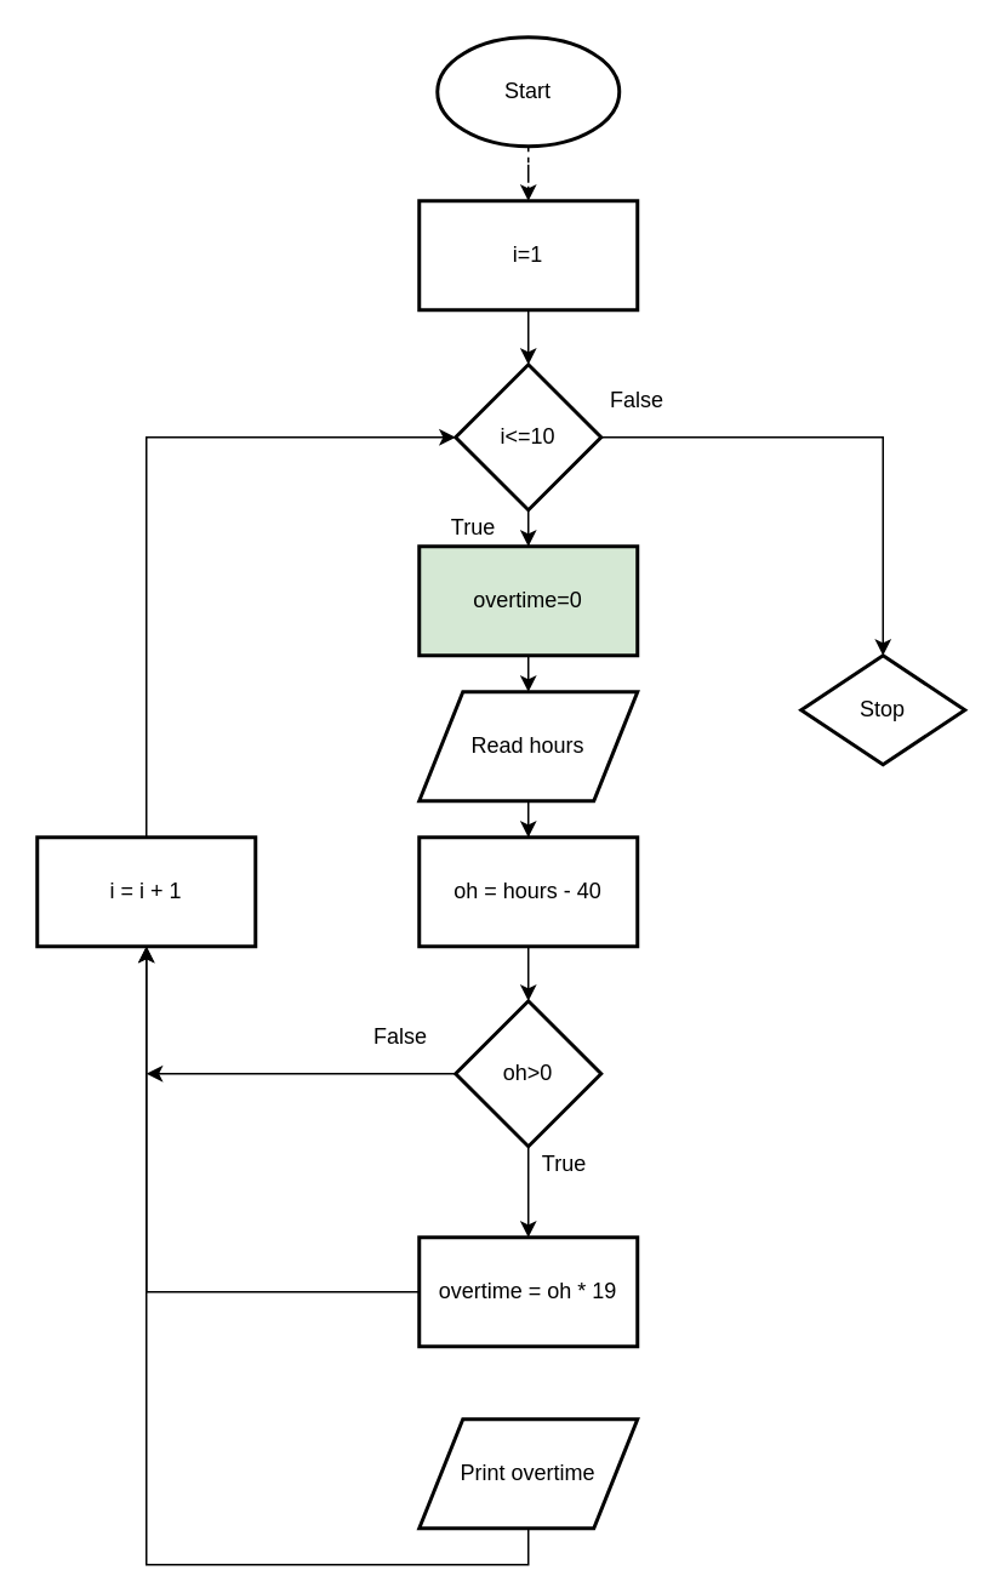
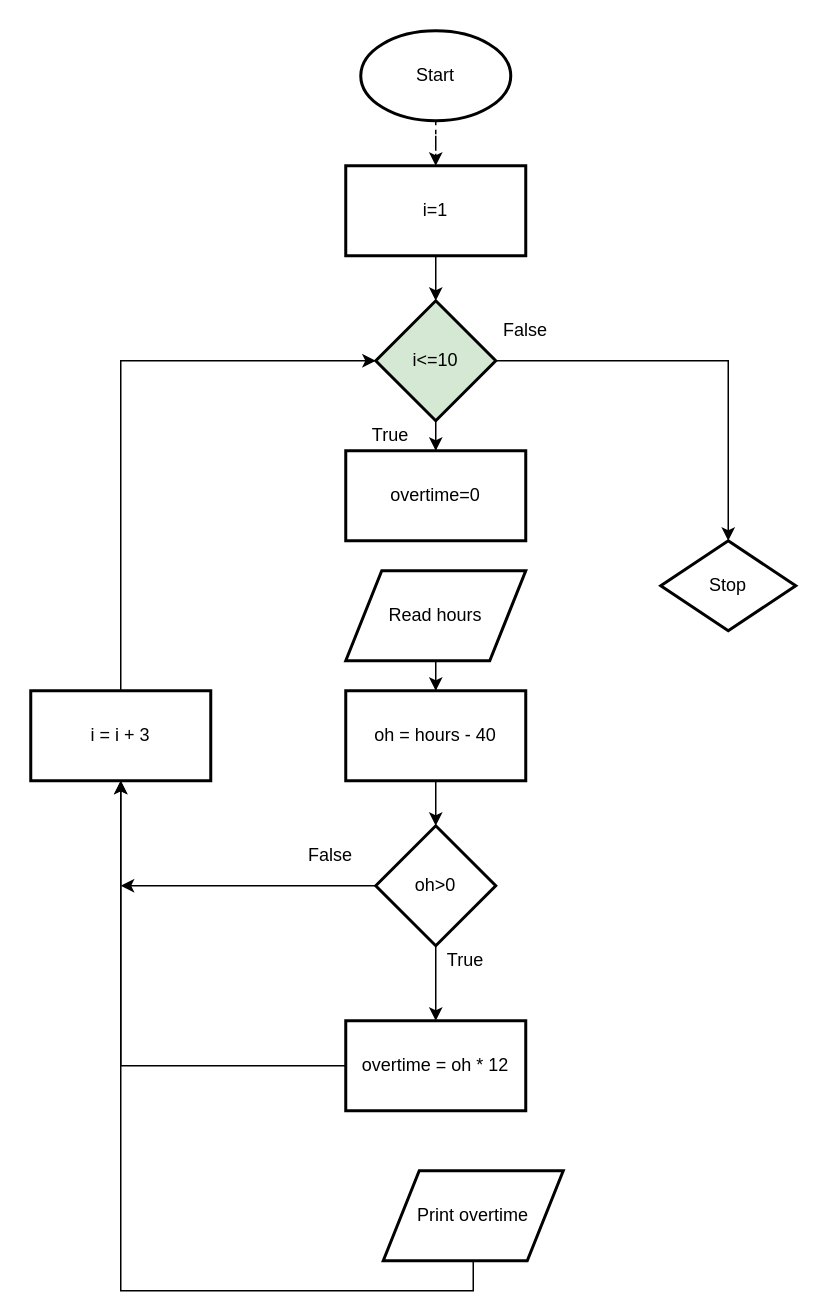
  <mxCell id="0" />
  <mxCell id="1" parent="0" />
  <mxCell id="2" value="" style="edgeStyle=orthogonalEdgeStyle;rounded=0;orthogonalLoop=1;jettySize=auto;html=1;dashed=1;" parent="1" source="3" target="5" edge="1"><mxGeometry relative="1" as="geometry" /></mxCell>
  <mxCell id="3" value="Start" style="strokeWidth=2;html=1;shape=mxgraph.flowchart.start_1;whiteSpace=wrap;" parent="1" vertex="1"><mxGeometry x="240" y="20" width="100" height="60" as="geometry" /></mxCell>
  <mxCell id="4" value="" style="edgeStyle=orthogonalEdgeStyle;rounded=0;orthogonalLoop=1;jettySize=auto;html=1;" parent="1" source="5" target="8" edge="1"><mxGeometry relative="1" as="geometry" /></mxCell>
  <mxCell id="5" value="i=1" style="whiteSpace=wrap;html=1;strokeWidth=2;" parent="1" vertex="1"><mxGeometry x="230" y="110" width="120" height="60" as="geometry" /></mxCell>
  <mxCell id="6" value="" style="edgeStyle=orthogonalEdgeStyle;rounded=0;orthogonalLoop=1;jettySize=auto;html=1;entryX=0.5;entryY=0;entryDx=0;entryDy=0;" parent="1" source="8" target="20" edge="1"><mxGeometry relative="1" as="geometry"><mxPoint x="570" y="370" as="targetPoint" /></mxGeometry></mxCell>
  <mxCell id="7" value="" style="edgeStyle=orthogonalEdgeStyle;rounded=0;orthogonalLoop=1;jettySize=auto;html=1;" edge="1" parent="1" source="8" target="28"><mxGeometry relative="1" as="geometry" /></mxCell>
- <mxCell id="8" value="i&amp;lt;=10" style="rhombus;whiteSpace=wrap;html=1;strokeWidth=2;" parent="1" vertex="1"><mxGeometry x="250" y="200" width="80" height="80" as="geometry" /></mxCell>
+ <mxCell id="8" value="i&amp;lt;=10" style="rhombus;whiteSpace=wrap;html=1;strokeWidth=2;fillColor=#d5e8d4;" parent="1" vertex="1"><mxGeometry x="250" y="200" width="80" height="80" as="geometry" /></mxCell>
  <mxCell id="9" value="" style="edgeStyle=orthogonalEdgeStyle;rounded=0;orthogonalLoop=1;jettySize=auto;html=1;" parent="1" source="10" target="12" edge="1"><mxGeometry relative="1" as="geometry" /></mxCell>
  <mxCell id="10" value="Read hours" style="shape=parallelogram;perimeter=parallelogramPerimeter;whiteSpace=wrap;html=1;strokeWidth=2;" parent="1" vertex="1"><mxGeometry x="230" y="380" width="120" height="60" as="geometry" /></mxCell>
  <mxCell id="11" value="" style="edgeStyle=orthogonalEdgeStyle;rounded=0;orthogonalLoop=1;jettySize=auto;html=1;" parent="1" source="12" target="15" edge="1"><mxGeometry relative="1" as="geometry" /></mxCell>
  <mxCell id="12" value="oh = hours - 40" style="whiteSpace=wrap;html=1;strokeWidth=2;" parent="1" vertex="1"><mxGeometry x="230" y="460" width="120" height="60" as="geometry" /></mxCell>
  <mxCell id="13" value="" style="edgeStyle=orthogonalEdgeStyle;rounded=0;orthogonalLoop=1;jettySize=auto;html=1;" parent="1" source="15" target="17" edge="1"><mxGeometry relative="1" as="geometry" /></mxCell>
  <mxCell id="14" style="edgeStyle=orthogonalEdgeStyle;rounded=0;orthogonalLoop=1;jettySize=auto;html=1;exitX=0;exitY=0.5;exitDx=0;exitDy=0;" parent="1" source="15" edge="1"><mxGeometry relative="1" as="geometry"><mxPoint x="80" y="590" as="targetPoint" /></mxGeometry></mxCell>
  <mxCell id="15" value="oh&amp;gt;0" style="rhombus;whiteSpace=wrap;html=1;strokeWidth=2;" parent="1" vertex="1"><mxGeometry x="250" y="550" width="80" height="80" as="geometry" /></mxCell>
  <mxCell id="16" value="" style="edgeStyle=orthogonalEdgeStyle;rounded=0;orthogonalLoop=1;jettySize=auto;html=1;" edge="1" parent="1" source="17" target="19"><mxGeometry relative="1" as="geometry" /></mxCell>
- <mxCell id="17" value="overtime = oh * 19" style="whiteSpace=wrap;html=1;strokeWidth=2;" parent="1" vertex="1"><mxGeometry x="230" y="680" width="120" height="60" as="geometry" /></mxCell>
+ <mxCell id="17" value="overtime = oh * 12" style="whiteSpace=wrap;html=1;strokeWidth=2;" parent="1" vertex="1"><mxGeometry x="230" y="680" width="120" height="60" as="geometry" /></mxCell>
  <mxCell id="18" style="edgeStyle=orthogonalEdgeStyle;rounded=0;orthogonalLoop=1;jettySize=auto;html=1;exitX=0.5;exitY=0;exitDx=0;exitDy=0;entryX=0;entryY=0.5;entryDx=0;entryDy=0;" parent="1" source="19" target="8" edge="1"><mxGeometry relative="1" as="geometry" /></mxCell>
- <mxCell id="19" value="i = i + 1" style="whiteSpace=wrap;html=1;strokeWidth=2;" parent="1" vertex="1"><mxGeometry x="20" y="460" width="120" height="60" as="geometry" /></mxCell>
+ <mxCell id="19" value="i = i + 3" style="whiteSpace=wrap;html=1;strokeWidth=2;" parent="1" vertex="1"><mxGeometry x="20" y="460" width="120" height="60" as="geometry" /></mxCell>
  <mxCell id="20" value="Stop" style="rhombus;whiteSpace=wrap;html=1;strokeWidth=2;" parent="1" vertex="1"><mxGeometry x="440" y="360" width="90" height="60" as="geometry" /></mxCell>
  <mxCell id="21" value="False" style="text;html=1;strokeColor=none;fillColor=none;align=center;verticalAlign=middle;whiteSpace=wrap;rounded=0;" parent="1" vertex="1"><mxGeometry x="330" y="210" width="40" height="20" as="geometry" /></mxCell>
  <mxCell id="22" value="False" style="text;html=1;strokeColor=none;fillColor=none;align=center;verticalAlign=middle;whiteSpace=wrap;rounded=0;" parent="1" vertex="1"><mxGeometry x="200" y="560" width="40" height="20" as="geometry" /></mxCell>
  <mxCell id="23" value="True" style="text;html=1;strokeColor=none;fillColor=none;align=center;verticalAlign=middle;whiteSpace=wrap;rounded=0;" parent="1" vertex="1"><mxGeometry x="240" y="280" width="40" height="20" as="geometry" /></mxCell>
  <mxCell id="24" value="True" style="text;html=1;strokeColor=none;fillColor=none;align=center;verticalAlign=middle;whiteSpace=wrap;rounded=0;" parent="1" vertex="1"><mxGeometry x="290" y="630" width="40" height="20" as="geometry" /></mxCell>
  <mxCell id="25" style="edgeStyle=orthogonalEdgeStyle;rounded=0;orthogonalLoop=1;jettySize=auto;html=1;exitX=0.5;exitY=1;exitDx=0;exitDy=0;entryX=0.5;entryY=1;entryDx=0;entryDy=0;" edge="1" parent="1" source="26" target="19"><mxGeometry relative="1" as="geometry" /></mxCell>
- <mxCell id="26" value="Print overtime" style="shape=parallelogram;perimeter=parallelogramPerimeter;whiteSpace=wrap;html=1;strokeWidth=2;" vertex="1" parent="1"><mxGeometry x="230" y="780" width="120" height="60" as="geometry" /></mxCell>
- <mxCell id="27" style="edgeStyle=orthogonalEdgeStyle;rounded=0;orthogonalLoop=1;jettySize=auto;html=1;exitX=0.5;exitY=1;exitDx=0;exitDy=0;entryX=0.5;entryY=0;entryDx=0;entryDy=0;" edge="1" parent="1" source="28" target="10"><mxGeometry relative="1" as="geometry" /></mxCell>
- <mxCell id="28" value="overtime=0" style="whiteSpace=wrap;html=1;strokeWidth=2;fillColor=#d5e8d4;" vertex="1" parent="1"><mxGeometry x="230" y="300" width="120" height="60" as="geometry" /></mxCell>
+ <mxCell id="26" value="Print overtime" style="shape=parallelogram;perimeter=parallelogramPerimeter;whiteSpace=wrap;html=1;strokeWidth=2;" vertex="1" parent="1"><mxGeometry x="255" y="780" width="120" height="60" as="geometry" /></mxCell>
+ <mxCell id="28" value="overtime=0" style="whiteSpace=wrap;html=1;strokeWidth=2;" vertex="1" parent="1"><mxGeometry x="230" y="300" width="120" height="60" as="geometry" /></mxCell>
